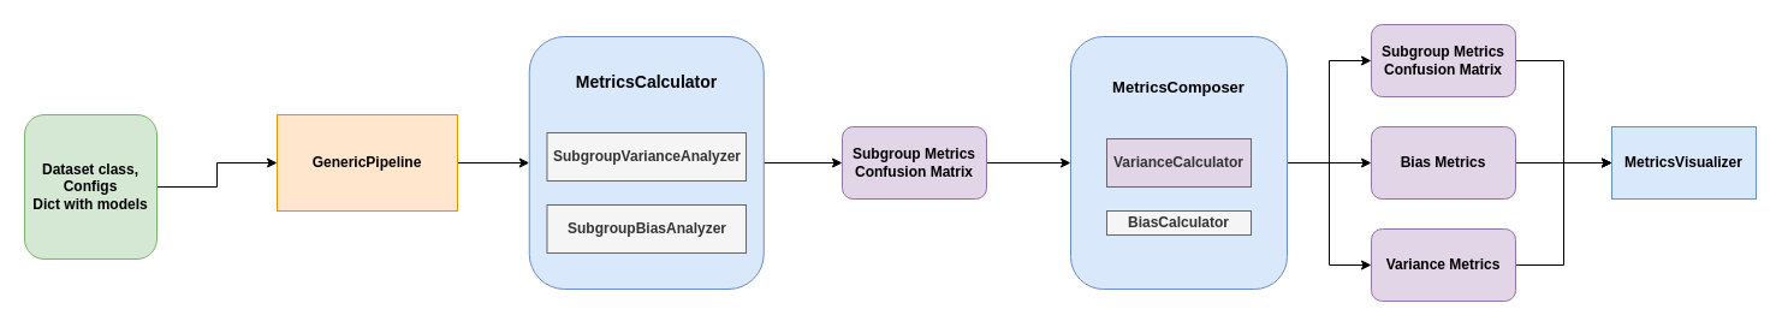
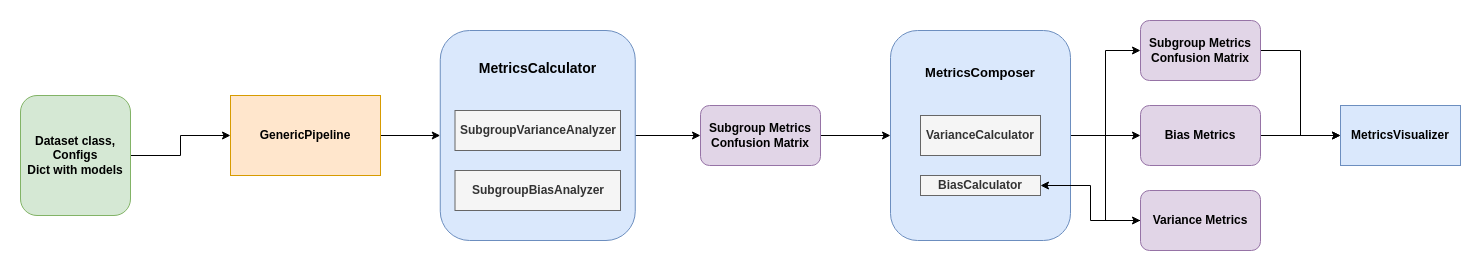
  <mxCell id="0" />
  <mxCell id="1" parent="0" />
  <mxCell id="2" style="edgeStyle=orthogonalEdgeStyle;rounded=0;orthogonalLoop=1;jettySize=auto;html=1;entryX=0;entryY=0.5;entryDx=0;entryDy=0;fontSize=13;" edge="1" parent="1" source="3" target="24"><mxGeometry relative="1" as="geometry" /></mxCell>
  <mxCell id="3" value="&lt;b&gt;Dataset class, Configs&lt;/b&gt;&lt;div&gt;&lt;b&gt;Dict with models&lt;br&gt;&lt;/b&gt;&lt;/div&gt;" style="rounded=1;whiteSpace=wrap;html=1;fillColor=#d5e8d4;strokeColor=#82b366;" vertex="1" parent="1"><mxGeometry x="20" y="95" width="110" height="120" as="geometry" /></mxCell>
  <mxCell id="4" style="edgeStyle=orthogonalEdgeStyle;rounded=0;orthogonalLoop=1;jettySize=auto;html=1;entryX=0;entryY=0.5;entryDx=0;entryDy=0;fontSize=13;" edge="1" parent="1" source="5" target="9"><mxGeometry relative="1" as="geometry" /></mxCell>
  <mxCell id="5" value="&lt;div style=&quot;font-size: 14px;&quot;&gt;&lt;font style=&quot;font-size: 14px;&quot;&gt;&lt;b&gt;MetricsCalculator&lt;/b&gt;&lt;/font&gt;&lt;/div&gt;&lt;div style=&quot;font-size: 14px;&quot;&gt;&lt;font style=&quot;font-size: 14px;&quot;&gt;&lt;b&gt;&lt;br&gt;&lt;/b&gt;&lt;/font&gt;&lt;/div&gt;&lt;div style=&quot;font-size: 14px;&quot;&gt;&lt;font style=&quot;font-size: 14px;&quot;&gt;&lt;b&gt;&lt;br&gt;&lt;/b&gt;&lt;/font&gt;&lt;/div&gt;&lt;div style=&quot;font-size: 14px;&quot;&gt;&lt;font style=&quot;font-size: 14px;&quot;&gt;&lt;b&gt;&lt;br&gt;&lt;/b&gt;&lt;/font&gt;&lt;/div&gt;&lt;div style=&quot;font-size: 14px;&quot;&gt;&lt;font style=&quot;font-size: 14px;&quot;&gt;&lt;b&gt;&lt;br&gt;&lt;/b&gt;&lt;/font&gt;&lt;/div&gt;&lt;div style=&quot;font-size: 14px;&quot;&gt;&lt;font style=&quot;font-size: 14px;&quot;&gt;&lt;b&gt;&lt;br&gt;&lt;/b&gt;&lt;/font&gt;&lt;/div&gt;&lt;div style=&quot;font-size: 14px;&quot;&gt;&lt;font style=&quot;font-size: 14px;&quot;&gt;&lt;b&gt;&lt;br&gt;&lt;/b&gt;&lt;/font&gt;&lt;/div&gt;&lt;div style=&quot;font-size: 14px;&quot;&gt;&lt;font style=&quot;font-size: 14px;&quot;&gt;&lt;b&gt;&lt;br&gt;&lt;/b&gt;&lt;/font&gt;&lt;/div&gt;&lt;div style=&quot;font-size: 14px;&quot;&gt;&lt;font style=&quot;font-size: 14px;&quot;&gt;&lt;b&gt;&lt;br&gt;&lt;/b&gt;&lt;/font&gt;&lt;/div&gt;" style="rounded=1;whiteSpace=wrap;html=1;fillColor=#dae8fc;strokeColor=#6c8ebf;" vertex="1" parent="1"><mxGeometry x="439.75" y="30" width="195" height="210" as="geometry" /></mxCell>
  <mxCell id="6" value="&lt;b&gt;SubgroupBiasAnalyzer&lt;/b&gt;" style="rounded=0;whiteSpace=wrap;html=1;fillColor=#f5f5f5;fontColor=#333333;strokeColor=#666666;" vertex="1" parent="1"><mxGeometry x="454.5" y="170" width="165.5" height="40" as="geometry" /></mxCell>
  <mxCell id="7" value="&lt;b&gt;SubgroupVarianceAnalyzer&lt;/b&gt;" style="rounded=0;whiteSpace=wrap;html=1;fillColor=#f5f5f5;fontColor=#333333;strokeColor=#666666;" vertex="1" parent="1"><mxGeometry x="454.5" y="110" width="165.5" height="40" as="geometry" /></mxCell>
  <mxCell id="8" style="edgeStyle=orthogonalEdgeStyle;rounded=0;orthogonalLoop=1;jettySize=auto;html=1;entryX=0;entryY=0.5;entryDx=0;entryDy=0;fontSize=13;" edge="1" parent="1" source="9" target="14"><mxGeometry relative="1" as="geometry" /></mxCell>
  <mxCell id="9" value="&lt;b&gt;Subgroup Metrics Confusion Matrix&lt;/b&gt;" style="rounded=1;whiteSpace=wrap;html=1;fillColor=#e1d5e7;strokeColor=#9673a6;" vertex="1" parent="1"><mxGeometry x="700" y="105" width="120" height="60" as="geometry" /></mxCell>
  <mxCell id="10" value="&lt;b&gt;MetricsVisualizer&lt;/b&gt;" style="rounded=0;whiteSpace=wrap;html=1;fillColor=#dae8fc;strokeColor=#6c8ebf;" vertex="1" parent="1"><mxGeometry x="1340" y="105" width="120" height="60" as="geometry" /></mxCell>
  <mxCell id="11" style="rounded=0;orthogonalLoop=1;jettySize=auto;html=1;entryX=0;entryY=0.5;entryDx=0;entryDy=0;fontSize=13;edgeStyle=orthogonalEdgeStyle;" edge="1" parent="1" source="14" target="18"><mxGeometry relative="1" as="geometry" /></mxCell>
  <mxCell id="12" style="edgeStyle=orthogonalEdgeStyle;rounded=0;orthogonalLoop=1;jettySize=auto;html=1;entryX=0;entryY=0.5;entryDx=0;entryDy=0;fontSize=13;" edge="1" parent="1" source="14" target="20"><mxGeometry relative="1" as="geometry" /></mxCell>
  <mxCell id="13" style="edgeStyle=orthogonalEdgeStyle;rounded=0;orthogonalLoop=1;jettySize=auto;html=1;entryX=0;entryY=0.5;entryDx=0;entryDy=0;fontSize=13;" edge="1" parent="1" source="14" target="22"><mxGeometry relative="1" as="geometry" /></mxCell>
  <mxCell id="14" value="&lt;div style=&quot;font-size: 13px;&quot;&gt;&lt;font style=&quot;font-size: 13px;&quot;&gt;&lt;b&gt;MetricsComposer&lt;/b&gt;&lt;/font&gt;&lt;/div&gt;&lt;div style=&quot;font-size: 13px;&quot;&gt;&lt;font style=&quot;font-size: 13px;&quot;&gt;&lt;b&gt;&lt;br&gt;&lt;/b&gt;&lt;/font&gt;&lt;/div&gt;&lt;div style=&quot;font-size: 13px;&quot;&gt;&lt;font style=&quot;font-size: 13px;&quot;&gt;&lt;b&gt;&lt;br&gt;&lt;/b&gt;&lt;/font&gt;&lt;/div&gt;&lt;div style=&quot;font-size: 13px;&quot;&gt;&lt;font style=&quot;font-size: 13px;&quot;&gt;&lt;b&gt;&lt;br&gt;&lt;/b&gt;&lt;/font&gt;&lt;/div&gt;&lt;div style=&quot;font-size: 13px;&quot;&gt;&lt;font style=&quot;font-size: 13px;&quot;&gt;&lt;b&gt;&lt;br&gt;&lt;/b&gt;&lt;/font&gt;&lt;/div&gt;&lt;div style=&quot;font-size: 13px;&quot;&gt;&lt;font style=&quot;font-size: 13px;&quot;&gt;&lt;b&gt;&lt;br&gt;&lt;/b&gt;&lt;/font&gt;&lt;/div&gt;&lt;div style=&quot;font-size: 13px;&quot;&gt;&lt;font style=&quot;font-size: 13px;&quot;&gt;&lt;b&gt;&lt;br&gt;&lt;/b&gt;&lt;/font&gt;&lt;/div&gt;&lt;div style=&quot;font-size: 13px;&quot;&gt;&lt;font style=&quot;font-size: 13px;&quot;&gt;&lt;b&gt;&lt;br&gt;&lt;/b&gt;&lt;/font&gt;&lt;/div&gt;&lt;div style=&quot;font-size: 13px;&quot;&gt;&lt;font style=&quot;font-size: 13px;&quot;&gt;&lt;b&gt;&lt;br&gt;&lt;/b&gt;&lt;/font&gt;&lt;/div&gt;" style="rounded=1;whiteSpace=wrap;html=1;fillColor=#dae8fc;strokeColor=#6c8ebf;" vertex="1" parent="1"><mxGeometry x="890" y="30" width="180" height="210" as="geometry" /></mxCell>
  <mxCell id="15" value="&lt;b&gt;BiasCalculator&lt;/b&gt;" style="rounded=0;whiteSpace=wrap;html=1;fillColor=#f5f5f5;fontColor=#333333;strokeColor=#666666;" vertex="1" parent="1"><mxGeometry x="920" y="175" width="120" height="20" as="geometry" /></mxCell>
- <mxCell id="16" value="&lt;b&gt;VarianceCalculator&lt;/b&gt;" style="rounded=0;whiteSpace=wrap;html=1;fillColor=#e1d5e7;fontColor=#333333;strokeColor=#666666;" vertex="1" parent="1"><mxGeometry x="920" y="115" width="120" height="40" as="geometry" /></mxCell>
+ <mxCell id="16" value="&lt;b&gt;VarianceCalculator&lt;/b&gt;" style="rounded=0;whiteSpace=wrap;html=1;fillColor=#f5f5f5;fontColor=#333333;strokeColor=#666666;" vertex="1" parent="1"><mxGeometry x="920" y="115" width="120" height="40" as="geometry" /></mxCell>
  <mxCell id="17" style="edgeStyle=orthogonalEdgeStyle;rounded=0;orthogonalLoop=1;jettySize=auto;html=1;entryX=0;entryY=0.5;entryDx=0;entryDy=0;fontSize=13;" edge="1" parent="1" source="18" target="10"><mxGeometry relative="1" as="geometry" /></mxCell>
  <mxCell id="18" value="&lt;b&gt;Subgroup Metrics Confusion Matrix&lt;/b&gt;" style="rounded=1;whiteSpace=wrap;html=1;fillColor=#e1d5e7;strokeColor=#9673a6;" vertex="1" parent="1"><mxGeometry x="1140" y="20" width="120" height="60" as="geometry" /></mxCell>
  <mxCell id="19" style="edgeStyle=orthogonalEdgeStyle;rounded=0;orthogonalLoop=1;jettySize=auto;html=1;entryX=0;entryY=0.5;entryDx=0;entryDy=0;fontSize=13;" edge="1" parent="1" source="20" target="10"><mxGeometry relative="1" as="geometry" /></mxCell>
  <mxCell id="20" value="&lt;b&gt;Bias Metrics&lt;/b&gt;" style="rounded=1;whiteSpace=wrap;html=1;fillColor=#e1d5e7;strokeColor=#9673a6;" vertex="1" parent="1"><mxGeometry x="1140" y="105" width="120" height="60" as="geometry" /></mxCell>
- <mxCell id="21" style="edgeStyle=orthogonalEdgeStyle;rounded=0;orthogonalLoop=1;jettySize=auto;html=1;entryX=0;entryY=0.5;entryDx=0;entryDy=0;fontSize=13;" edge="1" parent="1" source="22" target="10"><mxGeometry relative="1" as="geometry" /></mxCell>
+ <mxCell id="21" style="edgeStyle=orthogonalEdgeStyle;rounded=0;orthogonalLoop=1;jettySize=auto;html=1;fontSize=13;" edge="1" parent="1" source="22" target="15"><mxGeometry relative="1" as="geometry" /></mxCell>
  <mxCell id="22" value="&lt;b&gt;Variance Metrics&lt;/b&gt;" style="rounded=1;whiteSpace=wrap;html=1;fillColor=#e1d5e7;strokeColor=#9673a6;" vertex="1" parent="1"><mxGeometry x="1140" y="190" width="120" height="60" as="geometry" /></mxCell>
  <mxCell id="23" style="edgeStyle=orthogonalEdgeStyle;rounded=0;orthogonalLoop=1;jettySize=auto;html=1;entryX=0;entryY=0.5;entryDx=0;entryDy=0;fontSize=13;" edge="1" parent="1" source="24" target="5"><mxGeometry relative="1" as="geometry" /></mxCell>
  <mxCell id="24" value="&lt;b&gt;GenericPipeline&lt;/b&gt;" style="rounded=0;whiteSpace=wrap;html=1;fillColor=#ffe6cc;strokeColor=#d79b00;" vertex="1" parent="1"><mxGeometry x="230" y="95" width="150" height="80" as="geometry" /></mxCell>
